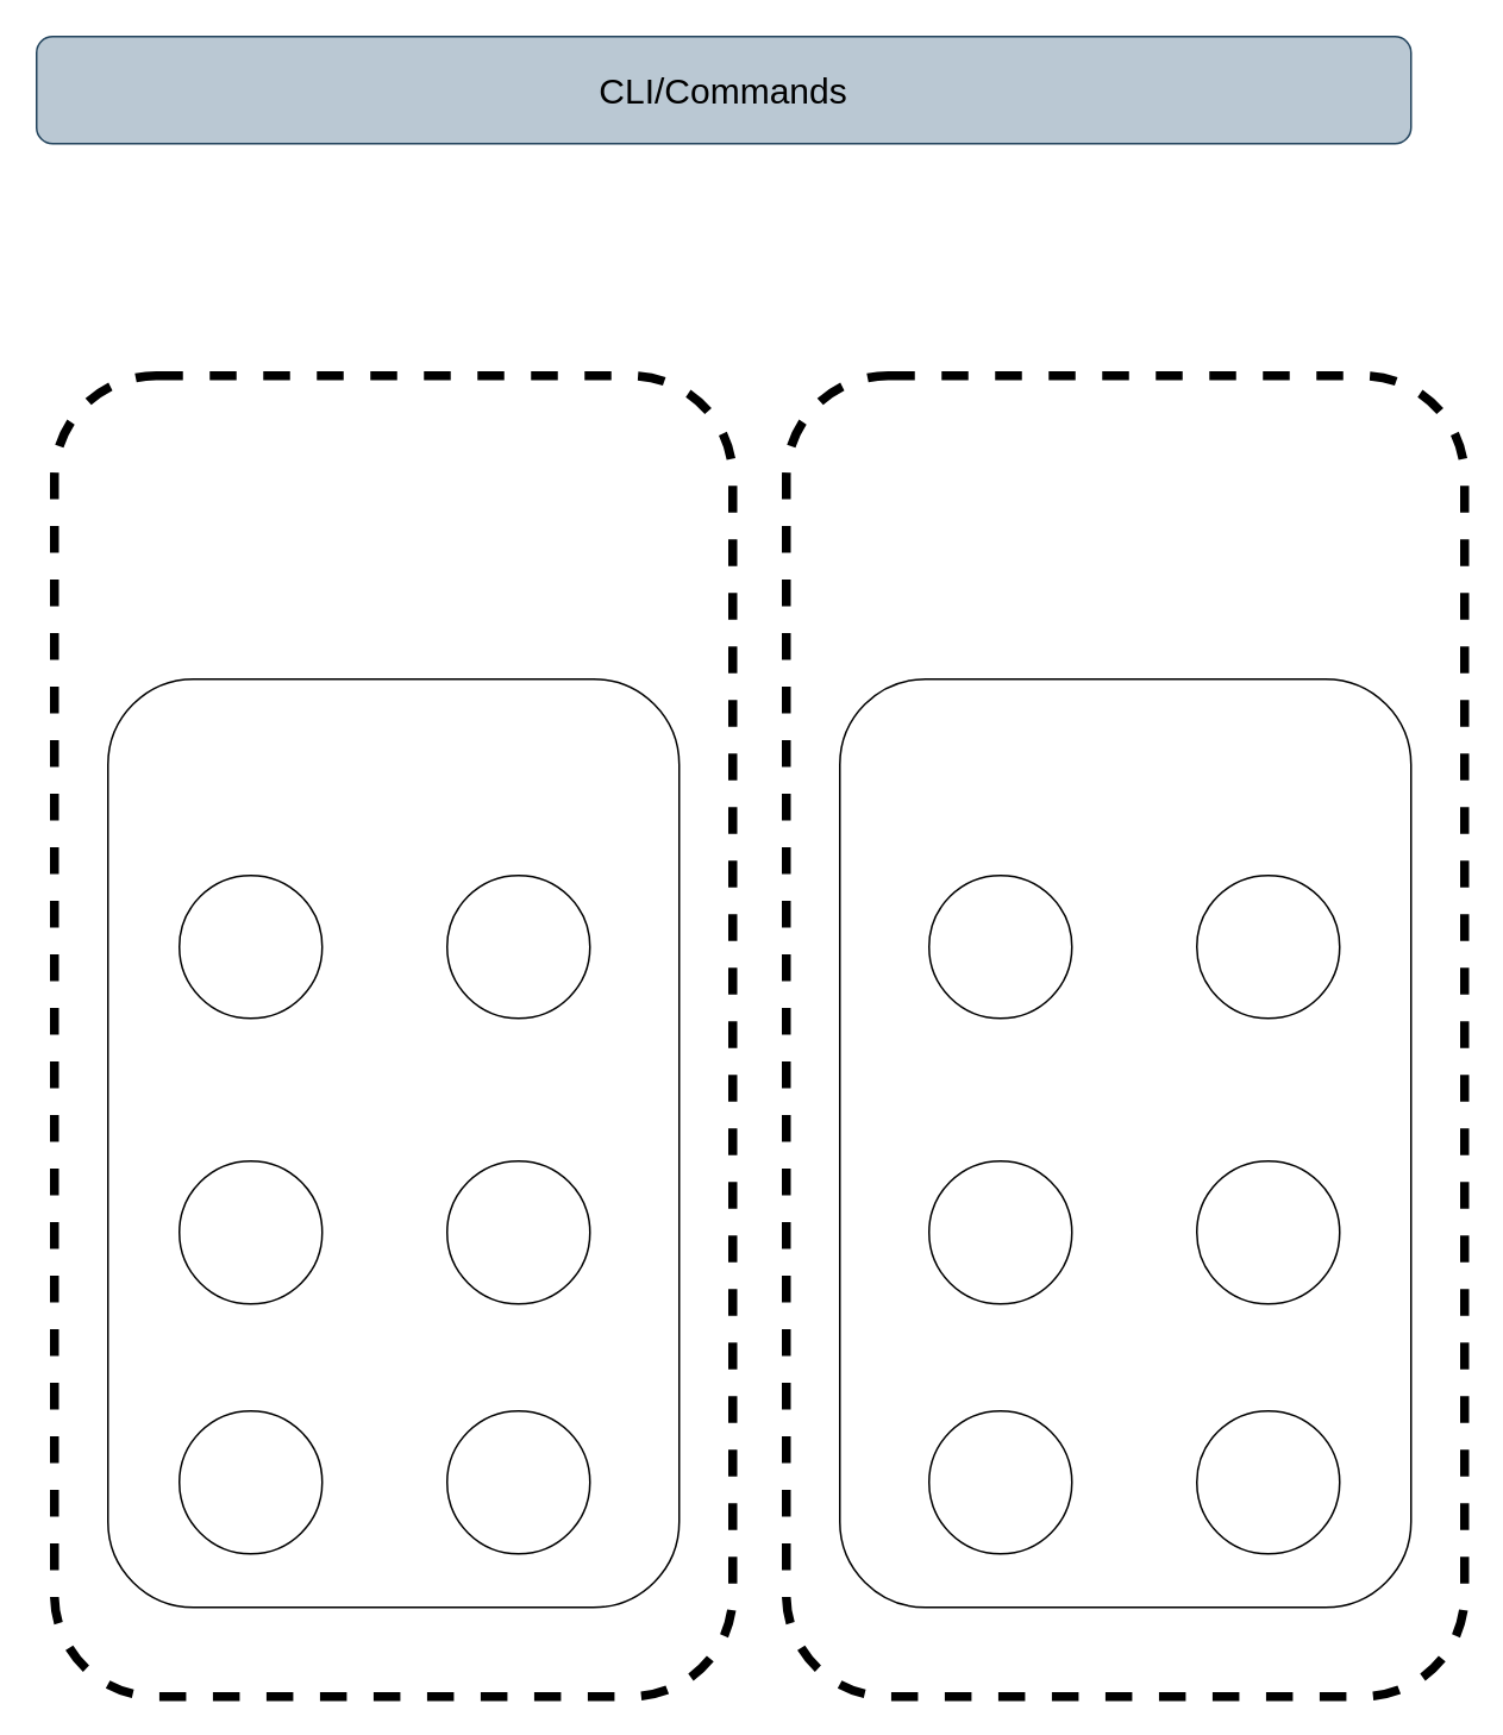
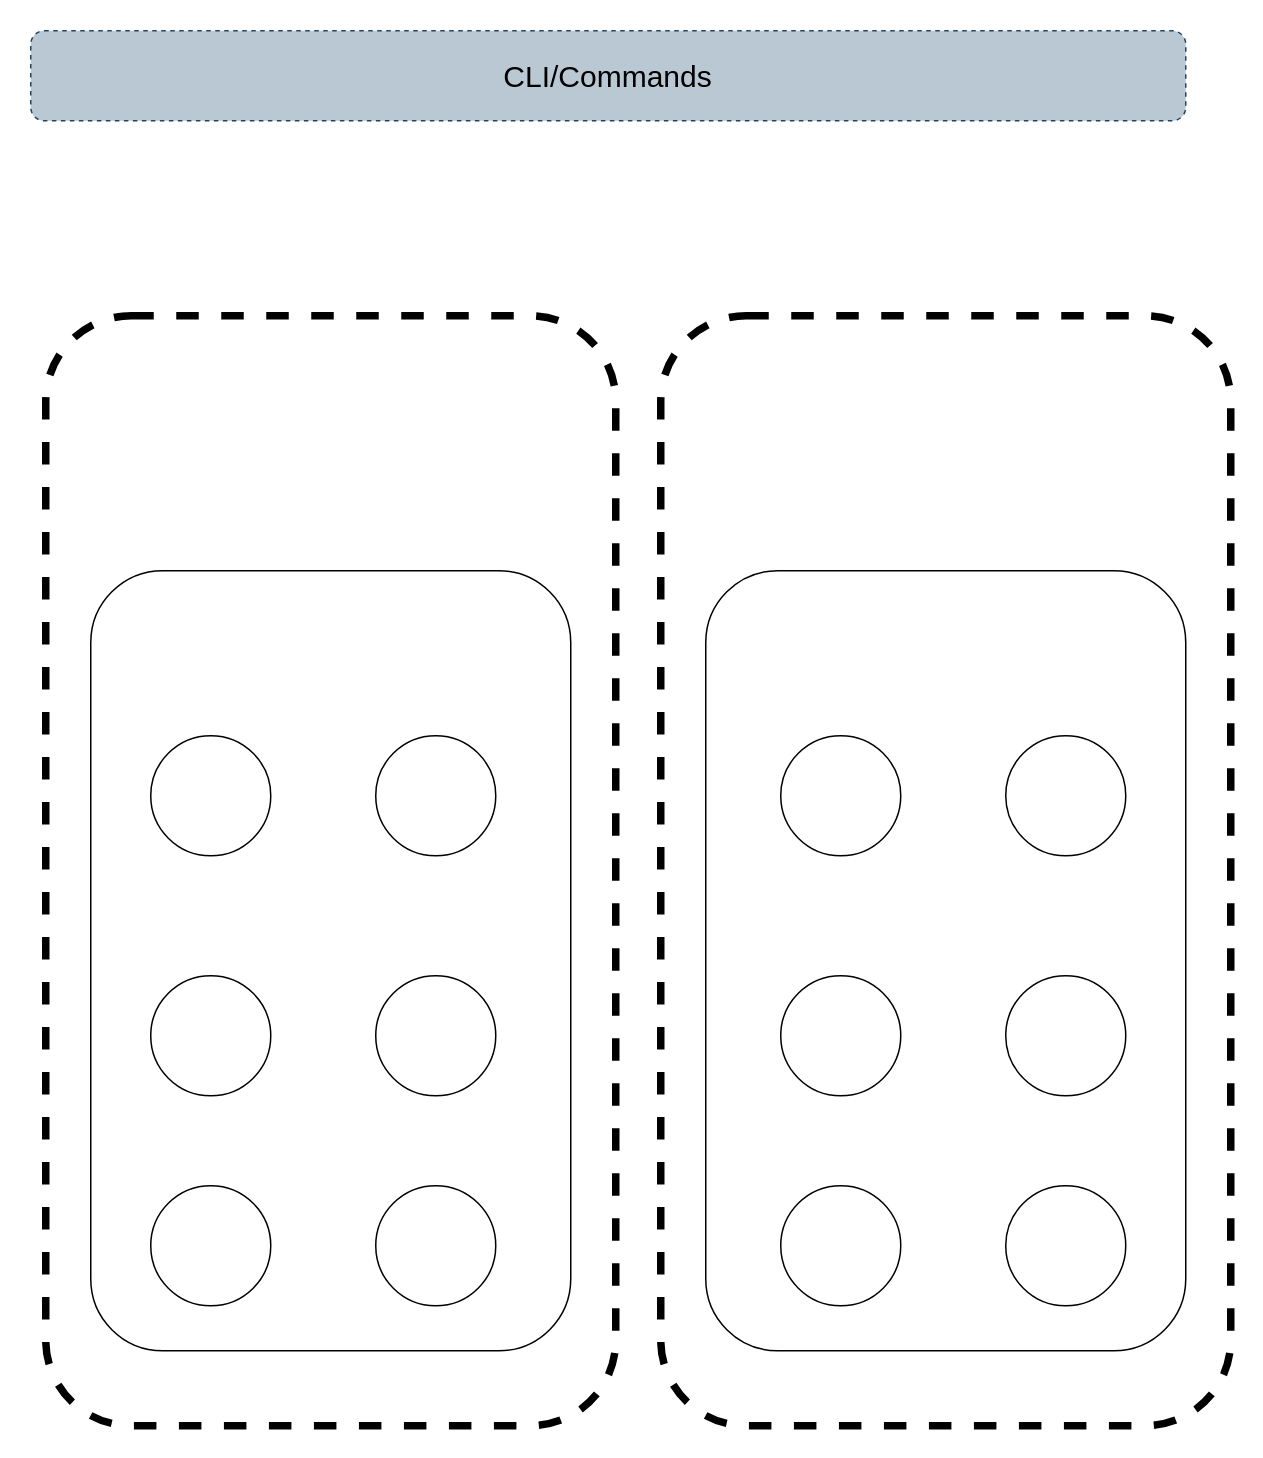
  <mxCell id="0" />
  <mxCell id="1" parent="0" />
- <mxCell id="2" value="&lt;font style=&quot;font-size: 20px&quot;&gt;CLI/Commands&lt;/font&gt;" style="rounded=1;whiteSpace=wrap;html=1;verticalAlign=middle;fillColor=#bac8d3;strokeColor=#23445d;fontColor=#000000;" parent="1" vertex="1"><mxGeometry x="20" y="20" width="770" height="60" as="geometry" /></mxCell>
+ <mxCell id="2" value="&lt;font style=&quot;font-size: 20px&quot;&gt;CLI/Commands&lt;/font&gt;" style="rounded=1;whiteSpace=wrap;html=1;verticalAlign=middle;fillColor=#bac8d3;strokeColor=#23445d;fontColor=#000000;dashed=1;" parent="1" vertex="1"><mxGeometry x="20" y="20" width="770" height="60" as="geometry" /></mxCell>
  <mxCell id="3" value="" style="rounded=1;whiteSpace=wrap;html=1;" vertex="1" parent="1"><mxGeometry x="60" y="380" width="320" height="520" as="geometry" /></mxCell>
  <mxCell id="4" value="" style="rounded=1;whiteSpace=wrap;html=1;" vertex="1" parent="1"><mxGeometry x="470" y="380" width="320" height="520" as="geometry" /></mxCell>
  <mxCell id="5" value="" style="rounded=1;whiteSpace=wrap;html=1;dashed=1;fillColor=none;strokeWidth=5;" vertex="1" parent="1"><mxGeometry x="30" y="210" width="380" height="740" as="geometry" /></mxCell>
  <mxCell id="6" value="" style="rounded=1;whiteSpace=wrap;html=1;dashed=1;fillColor=none;strokeWidth=5;" vertex="1" parent="1"><mxGeometry x="440" y="210" width="380" height="740" as="geometry" /></mxCell>
  <mxCell id="7" value="" style="ellipse;whiteSpace=wrap;html=1;aspect=fixed;strokeWidth=1;" vertex="1" parent="1"><mxGeometry x="520" y="490" width="80" height="80" as="geometry" /></mxCell>
  <mxCell id="8" value="" style="ellipse;whiteSpace=wrap;html=1;aspect=fixed;strokeWidth=1;" vertex="1" parent="1"><mxGeometry x="670" y="490" width="80" height="80" as="geometry" /></mxCell>
  <mxCell id="9" value="" style="ellipse;whiteSpace=wrap;html=1;aspect=fixed;strokeWidth=1;" vertex="1" parent="1"><mxGeometry x="670" y="650" width="80" height="80" as="geometry" /></mxCell>
  <mxCell id="10" value="" style="ellipse;whiteSpace=wrap;html=1;aspect=fixed;strokeWidth=1;" vertex="1" parent="1"><mxGeometry x="520" y="650" width="80" height="80" as="geometry" /></mxCell>
  <mxCell id="11" value="" style="ellipse;whiteSpace=wrap;html=1;aspect=fixed;strokeWidth=1;" vertex="1" parent="1"><mxGeometry x="520" y="790" width="80" height="80" as="geometry" /></mxCell>
  <mxCell id="12" value="" style="ellipse;whiteSpace=wrap;html=1;aspect=fixed;strokeWidth=1;" vertex="1" parent="1"><mxGeometry x="670" y="790" width="80" height="80" as="geometry" /></mxCell>
  <mxCell id="13" value="" style="ellipse;whiteSpace=wrap;html=1;aspect=fixed;strokeWidth=1;" vertex="1" parent="1"><mxGeometry x="100" y="490" width="80" height="80" as="geometry" /></mxCell>
  <mxCell id="14" value="" style="ellipse;whiteSpace=wrap;html=1;aspect=fixed;strokeWidth=1;" vertex="1" parent="1"><mxGeometry x="250" y="490" width="80" height="80" as="geometry" /></mxCell>
  <mxCell id="15" value="" style="ellipse;whiteSpace=wrap;html=1;aspect=fixed;strokeWidth=1;" vertex="1" parent="1"><mxGeometry x="250" y="650" width="80" height="80" as="geometry" /></mxCell>
  <mxCell id="16" value="" style="ellipse;whiteSpace=wrap;html=1;aspect=fixed;strokeWidth=1;" vertex="1" parent="1"><mxGeometry x="100" y="650" width="80" height="80" as="geometry" /></mxCell>
  <mxCell id="17" value="" style="ellipse;whiteSpace=wrap;html=1;aspect=fixed;strokeWidth=1;" vertex="1" parent="1"><mxGeometry x="100" y="790" width="80" height="80" as="geometry" /></mxCell>
  <mxCell id="18" value="" style="ellipse;whiteSpace=wrap;html=1;aspect=fixed;strokeWidth=1;" vertex="1" parent="1"><mxGeometry x="250" y="790" width="80" height="80" as="geometry" /></mxCell>
